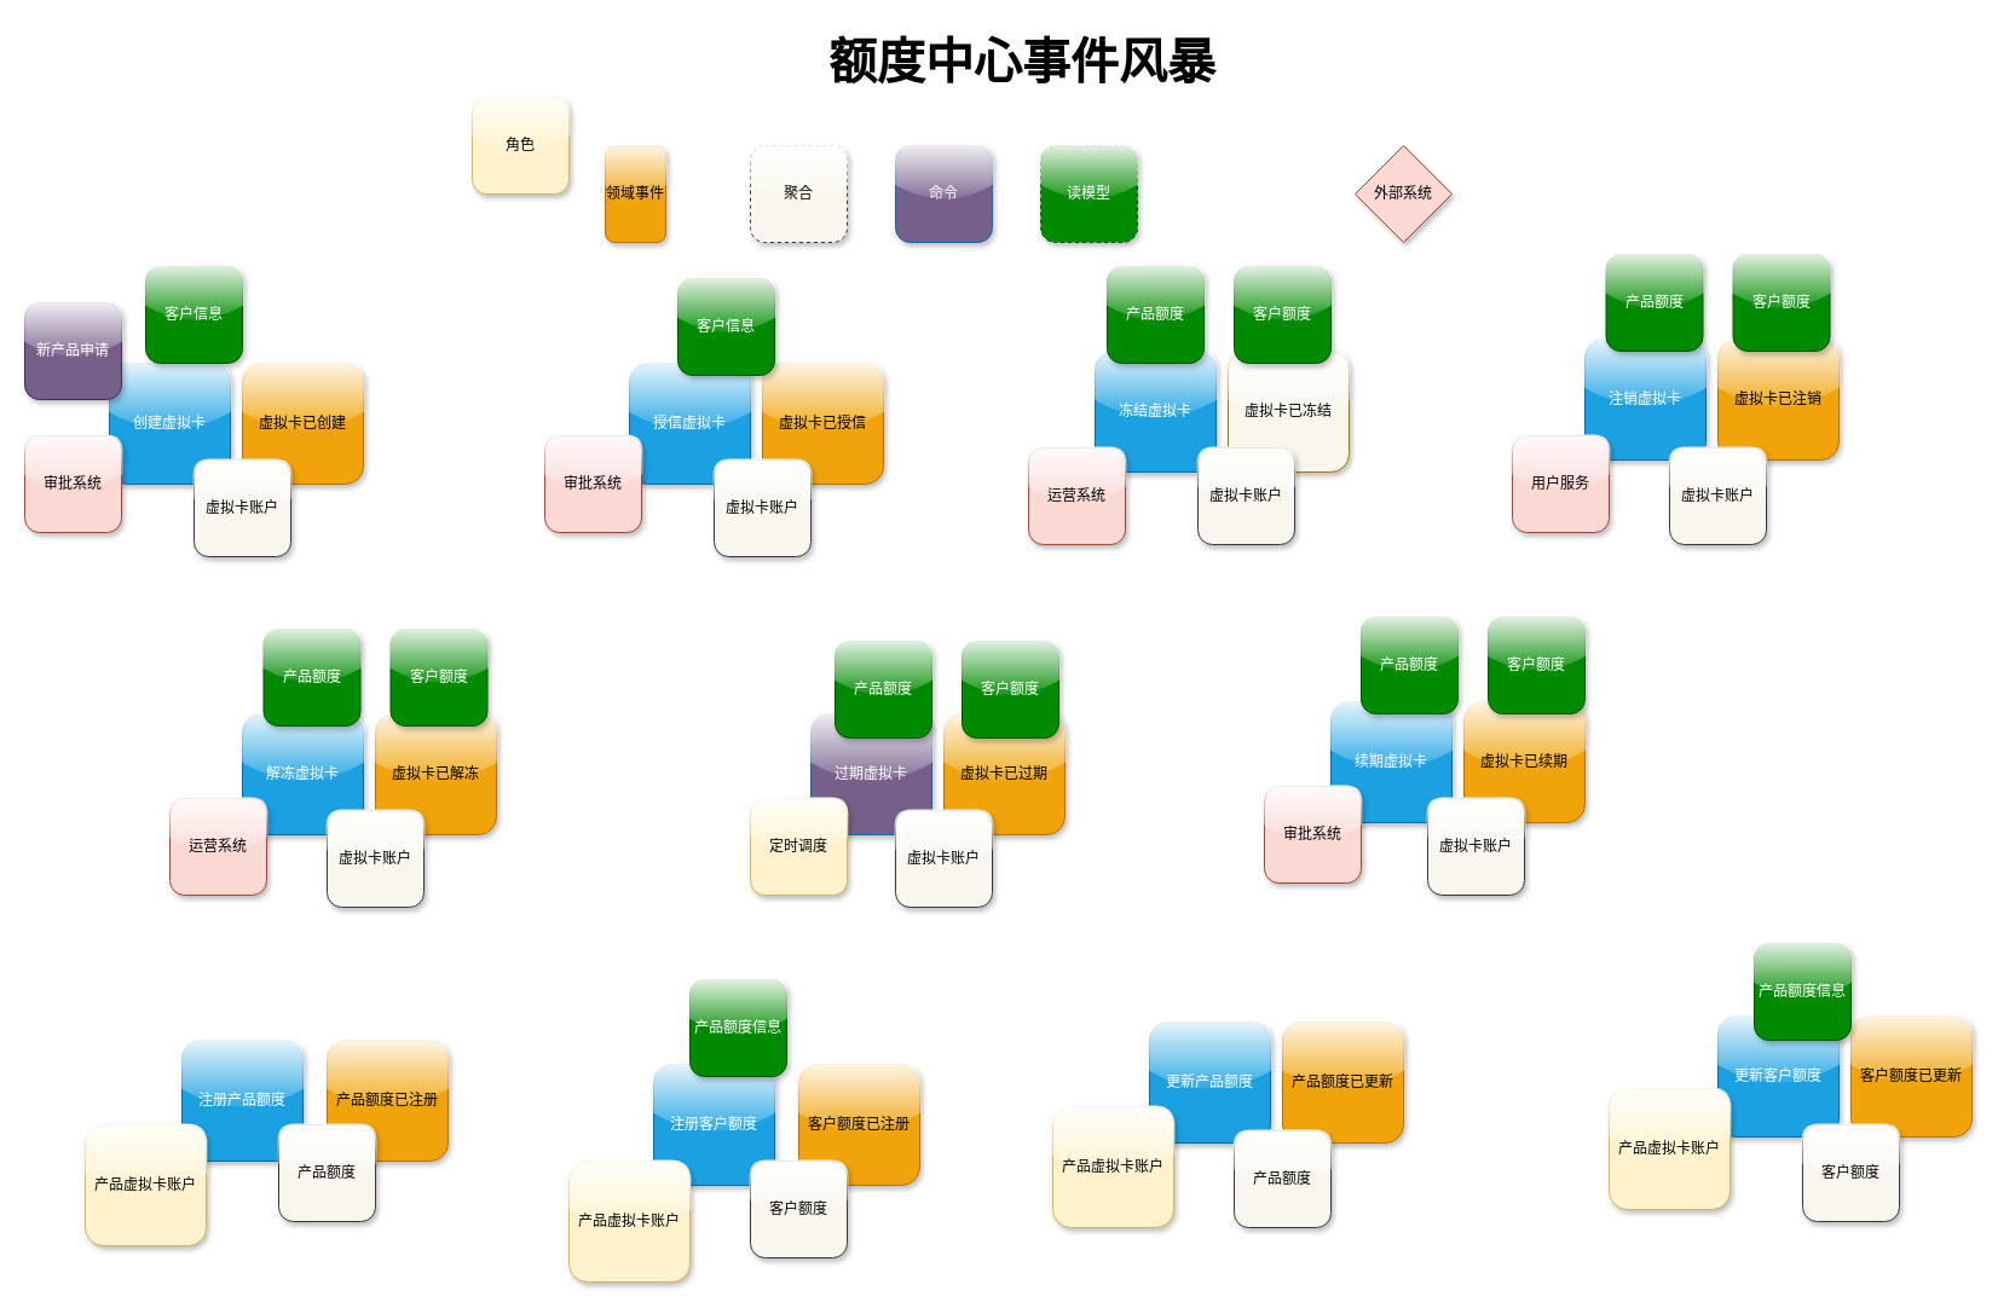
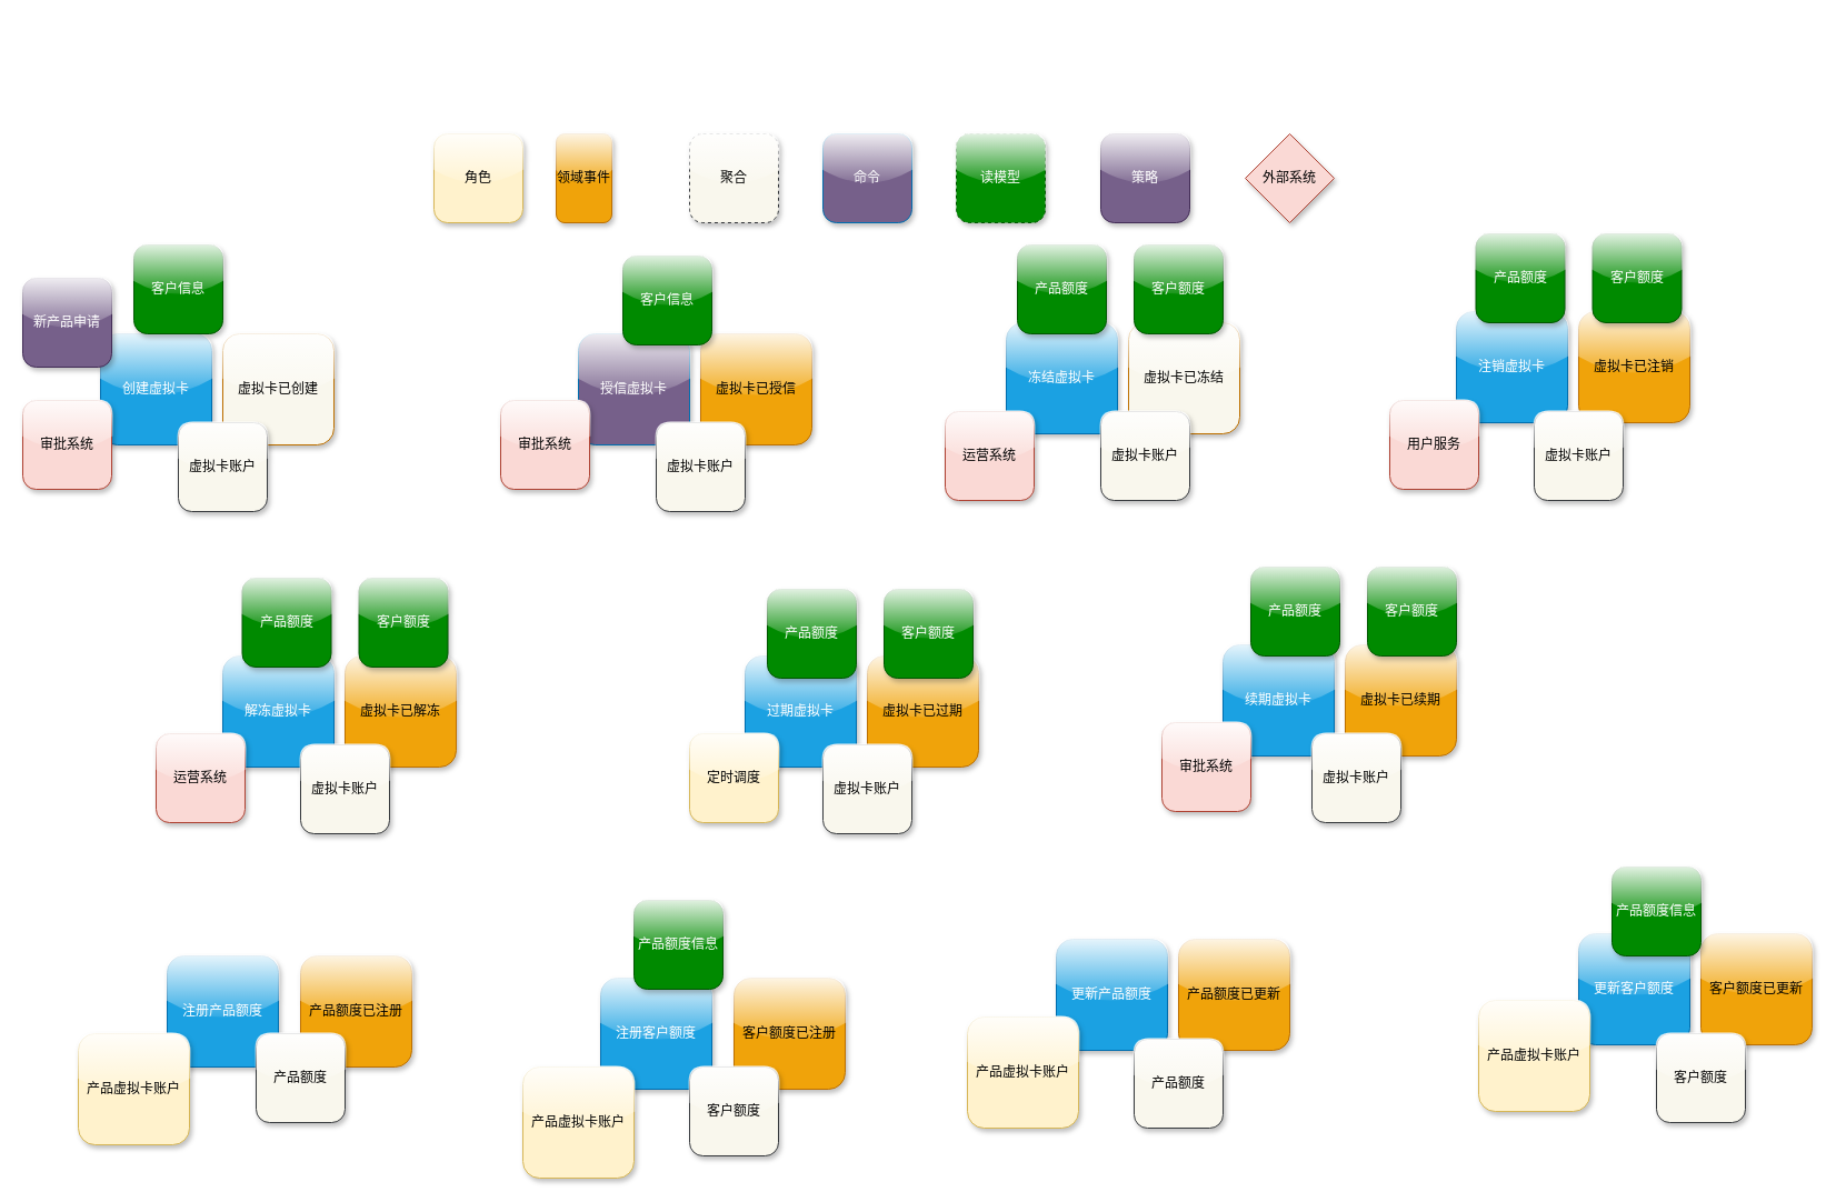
  <mxCell id="0" />
  <mxCell id="1" parent="0" />
- <mxCell id="2" value="角色" style="whiteSpace=wrap;html=1;aspect=fixed;shadow=1;fillColor=#fff2cc;strokeColor=#d6b656;glass=1;sketch=0;rounded=1;" vertex="1" parent="1"><mxGeometry x="390" y="80" width="80" height="80" as="geometry" /></mxCell>
+ <mxCell id="2" value="角色" style="whiteSpace=wrap;html=1;aspect=fixed;shadow=1;fillColor=#fff2cc;strokeColor=#d6b656;glass=1;sketch=0;rounded=1;" vertex="1" parent="1"><mxGeometry x="390" y="120" width="80" height="80" as="geometry" /></mxCell>
  <mxCell id="3" value="领域事件" style="whiteSpace=wrap;html=1;aspect=fixed;shadow=1;fillColor=#f0a30a;strokeColor=#BD7000;fontColor=#000000;glass=1;sketch=0;rounded=1;" vertex="1" parent="1"><mxGeometry x="500" y="120" width="50" height="80" as="geometry" /></mxCell>
  <mxCell id="4" value="聚合" style="whiteSpace=wrap;html=1;aspect=fixed;shadow=1;fillColor=#f9f7ed;strokeColor=#36393d;glass=1;sketch=0;rounded=1;dashed=1;" vertex="1" parent="1"><mxGeometry x="620" y="120" width="80" height="80" as="geometry" /></mxCell>
  <mxCell id="5" value="注册产品额度" style="whiteSpace=wrap;html=1;aspect=fixed;shadow=1;fillColor=#1ba1e2;strokeColor=#006EAF;fontColor=#ffffff;glass=1;sketch=0;rounded=1;" vertex="1" parent="1"><mxGeometry x="150" y="860" width="100" height="100" as="geometry" /></mxCell>
  <mxCell id="6" value="读模型" style="whiteSpace=wrap;html=1;aspect=fixed;shadow=1;fillColor=#008a00;strokeColor=#005700;fontColor=#ffffff;glass=1;sketch=0;rounded=1;dashed=1;" vertex="1" parent="1"><mxGeometry x="860" y="120" width="80" height="80" as="geometry" /></mxCell>
  <mxCell id="7" value="外部系统" style="rhombus;whiteSpace=wrap;html=1;aspect=fixed;shadow=1;fillColor=#fad9d5;strokeColor=#ae4132;glass=1;sketch=0;" vertex="1" parent="1"><mxGeometry x="1120" y="120" width="80" height="80" as="geometry" /></mxCell>
  <mxCell id="8" value="客户额度已注册" style="whiteSpace=wrap;html=1;aspect=fixed;shadow=1;fillColor=#f0a30a;strokeColor=#BD7000;fontColor=#000000;glass=1;sketch=0;rounded=1;" vertex="1" parent="1"><mxGeometry x="660" y="880" width="100" height="100" as="geometry" /></mxCell>
  <mxCell id="9" value="注册客户额度" style="whiteSpace=wrap;html=1;aspect=fixed;shadow=1;fillColor=#1ba1e2;strokeColor=#006EAF;fontColor=#ffffff;glass=1;sketch=0;rounded=1;" vertex="1" parent="1"><mxGeometry x="540" y="880" width="100" height="100" as="geometry" /></mxCell>
  <mxCell id="10" value="产品额度已注册" style="whiteSpace=wrap;html=1;aspect=fixed;shadow=1;fillColor=#f0a30a;strokeColor=#BD7000;fontColor=#000000;glass=1;sketch=0;rounded=1;" vertex="1" parent="1"><mxGeometry x="270" y="860" width="100" height="100" as="geometry" /></mxCell>
  <mxCell id="11" value="产品额度已更新" style="whiteSpace=wrap;html=1;aspect=fixed;shadow=1;fillColor=#f0a30a;strokeColor=#BD7000;fontColor=#000000;glass=1;sketch=0;rounded=1;" vertex="1" parent="1"><mxGeometry x="1060" y="845" width="100" height="100" as="geometry" /></mxCell>
  <mxCell id="12" value="更新产品额度" style="whiteSpace=wrap;html=1;aspect=fixed;shadow=1;fillColor=#1ba1e2;strokeColor=#006EAF;fontColor=#ffffff;glass=1;sketch=0;rounded=1;" vertex="1" parent="1"><mxGeometry x="950" y="845" width="100" height="100" as="geometry" /></mxCell>
  <mxCell id="13" value="客户额度已更新" style="whiteSpace=wrap;html=1;aspect=fixed;shadow=1;fillColor=#f0a30a;strokeColor=#BD7000;fontColor=#000000;glass=1;sketch=0;rounded=1;" vertex="1" parent="1"><mxGeometry x="1530" y="840" width="100" height="100" as="geometry" /></mxCell>
  <mxCell id="14" value="更新客户额度" style="whiteSpace=wrap;html=1;aspect=fixed;shadow=1;fillColor=#1ba1e2;strokeColor=#006EAF;fontColor=#ffffff;glass=1;sketch=0;rounded=1;" vertex="1" parent="1"><mxGeometry x="1420" y="840" width="100" height="100" as="geometry" /></mxCell>
  <mxCell id="15" value="产品虚拟卡账户" style="whiteSpace=wrap;html=1;aspect=fixed;shadow=1;fillColor=#fff2cc;strokeColor=#d6b656;glass=1;sketch=0;rounded=1;" vertex="1" parent="1"><mxGeometry x="70" y="930" width="100" height="100" as="geometry" /></mxCell>
  <mxCell id="16" value="产品额度" style="whiteSpace=wrap;html=1;aspect=fixed;shadow=1;fillColor=#f9f7ed;strokeColor=#36393d;glass=1;sketch=0;rounded=1;" vertex="1" parent="1"><mxGeometry x="230" y="930" width="80" height="80" as="geometry" /></mxCell>
  <mxCell id="17" value="命令" style="whiteSpace=wrap;html=1;aspect=fixed;shadow=1;fillColor=#76608a;strokeColor=#006EAF;fontColor=#ffffff;glass=1;sketch=0;rounded=1;" vertex="1" parent="1"><mxGeometry x="740" y="120" width="80" height="80" as="geometry" /></mxCell>
  <mxCell id="18" value="客户额度" style="whiteSpace=wrap;html=1;aspect=fixed;shadow=1;fillColor=#f9f7ed;strokeColor=#36393d;glass=1;sketch=0;rounded=1;" vertex="1" parent="1"><mxGeometry x="620" y="960" width="80" height="80" as="geometry" /></mxCell>
- <mxCell id="19" value="&lt;h1&gt;&lt;font style=&quot;font-size: 40px&quot;&gt;额度中心事件风暴&lt;/font&gt;&lt;/h1&gt;" style="text;html=1;strokeColor=none;fillColor=none;align=center;verticalAlign=middle;whiteSpace=wrap;rounded=1;shadow=1;glass=1;sketch=0;" vertex="1" parent="1"><mxGeometry x="650" y="20" width="390" height="60" as="geometry" /></mxCell>
  <mxCell id="20" value="产品虚拟卡账户" style="whiteSpace=wrap;html=1;aspect=fixed;shadow=1;fillColor=#fff2cc;strokeColor=#d6b656;glass=1;sketch=0;rounded=1;" vertex="1" parent="1"><mxGeometry x="870" y="915" width="100" height="100" as="geometry" /></mxCell>
  <mxCell id="21" value="产品虚拟卡账户" style="whiteSpace=wrap;html=1;aspect=fixed;shadow=1;fillColor=#fff2cc;strokeColor=#d6b656;glass=1;sketch=0;rounded=1;" vertex="1" parent="1"><mxGeometry x="470" y="960" width="100" height="100" as="geometry" /></mxCell>
  <mxCell id="22" value="产品额度信息" style="whiteSpace=wrap;html=1;aspect=fixed;shadow=1;fillColor=#008a00;strokeColor=#005700;fontColor=#ffffff;glass=1;sketch=0;rounded=1;" vertex="1" parent="1"><mxGeometry x="570" y="810" width="80" height="80" as="geometry" /></mxCell>
  <mxCell id="23" value="产品虚拟卡账户" style="whiteSpace=wrap;html=1;aspect=fixed;shadow=1;fillColor=#fff2cc;strokeColor=#d6b656;glass=1;sketch=0;rounded=1;" vertex="1" parent="1"><mxGeometry x="1330" y="900" width="100" height="100" as="geometry" /></mxCell>
  <mxCell id="24" value="产品额度" style="whiteSpace=wrap;html=1;aspect=fixed;shadow=1;fillColor=#f9f7ed;strokeColor=#36393d;glass=1;sketch=0;rounded=1;" vertex="1" parent="1"><mxGeometry x="1020" y="935" width="80" height="80" as="geometry" /></mxCell>
  <mxCell id="25" value="客户额度" style="whiteSpace=wrap;html=1;aspect=fixed;shadow=1;fillColor=#f9f7ed;strokeColor=#36393d;glass=1;sketch=0;rounded=1;" vertex="1" parent="1"><mxGeometry x="1490" y="930" width="80" height="80" as="geometry" /></mxCell>
- <mxCell id="26" value="虚拟卡已创建" style="whiteSpace=wrap;html=1;aspect=fixed;shadow=1;fillColor=#f0a30a;strokeColor=#BD7000;fontColor=#000000;glass=1;sketch=0;rounded=1;" vertex="1" parent="1"><mxGeometry x="200" y="300" width="100" height="100" as="geometry" /></mxCell>
+ <mxCell id="26" value="虚拟卡已创建" style="whiteSpace=wrap;html=1;aspect=fixed;shadow=1;fillColor=#f9f7ed;strokeColor=#BD7000;fontColor=#000000;glass=1;sketch=0;rounded=1;" vertex="1" parent="1"><mxGeometry x="200" y="300" width="100" height="100" as="geometry" /></mxCell>
  <mxCell id="27" value="虚拟卡已冻结" style="whiteSpace=wrap;html=1;aspect=fixed;shadow=1;fillColor=#f9f7ed;strokeColor=#BD7000;fontColor=#000000;glass=1;sketch=0;rounded=1;" vertex="1" parent="1"><mxGeometry x="1015" y="290" width="100" height="100" as="geometry" /></mxCell>
  <mxCell id="28" value="虚拟卡已解冻" style="whiteSpace=wrap;html=1;aspect=fixed;shadow=1;fillColor=#f0a30a;strokeColor=#BD7000;fontColor=#000000;glass=1;sketch=0;rounded=1;" vertex="1" parent="1"><mxGeometry x="310" y="590" width="100" height="100" as="geometry" /></mxCell>
  <mxCell id="29" value="虚拟卡已注销" style="whiteSpace=wrap;html=1;aspect=fixed;shadow=1;fillColor=#f0a30a;strokeColor=#BD7000;fontColor=#000000;glass=1;sketch=0;rounded=1;" vertex="1" parent="1"><mxGeometry x="1420" y="280" width="100" height="100" as="geometry" /></mxCell>
  <mxCell id="30" value="虚拟卡已过期" style="whiteSpace=wrap;html=1;aspect=fixed;shadow=1;fillColor=#f0a30a;strokeColor=#BD7000;fontColor=#000000;glass=1;sketch=0;rounded=1;" vertex="1" parent="1"><mxGeometry x="780" y="590" width="100" height="100" as="geometry" /></mxCell>
  <mxCell id="31" value="虚拟卡已续期" style="whiteSpace=wrap;html=1;aspect=fixed;shadow=1;fillColor=#f0a30a;strokeColor=#BD7000;fontColor=#000000;glass=1;sketch=0;rounded=1;" vertex="1" parent="1"><mxGeometry x="1210" y="580" width="100" height="100" as="geometry" /></mxCell>
  <mxCell id="32" value="冻结虚拟卡" style="whiteSpace=wrap;html=1;aspect=fixed;shadow=1;fillColor=#1ba1e2;strokeColor=#006EAF;fontColor=#ffffff;glass=1;sketch=0;rounded=1;" vertex="1" parent="1"><mxGeometry x="905" y="290" width="100" height="100" as="geometry" /></mxCell>
  <mxCell id="33" value="解冻虚拟卡" style="whiteSpace=wrap;html=1;aspect=fixed;shadow=1;fillColor=#1ba1e2;strokeColor=#006EAF;fontColor=#ffffff;glass=1;sketch=0;rounded=1;" vertex="1" parent="1"><mxGeometry x="200" y="590" width="100" height="100" as="geometry" /></mxCell>
  <mxCell id="34" value="注销虚拟卡" style="whiteSpace=wrap;html=1;aspect=fixed;shadow=1;fillColor=#1ba1e2;strokeColor=#006EAF;fontColor=#ffffff;glass=1;sketch=0;rounded=1;" vertex="1" parent="1"><mxGeometry x="1310" y="280" width="100" height="100" as="geometry" /></mxCell>
- <mxCell id="35" value="过期虚拟卡" style="whiteSpace=wrap;html=1;aspect=fixed;shadow=1;fillColor=#76608a;strokeColor=#006EAF;fontColor=#ffffff;glass=1;sketch=0;rounded=1;" vertex="1" parent="1"><mxGeometry x="670" y="590" width="100" height="100" as="geometry" /></mxCell>
+ <mxCell id="35" value="过期虚拟卡" style="whiteSpace=wrap;html=1;aspect=fixed;shadow=1;fillColor=#1ba1e2;strokeColor=#006EAF;fontColor=#ffffff;glass=1;sketch=0;rounded=1;" vertex="1" parent="1"><mxGeometry x="670" y="590" width="100" height="100" as="geometry" /></mxCell>
  <mxCell id="36" value="续期虚拟卡" style="whiteSpace=wrap;html=1;aspect=fixed;shadow=1;fillColor=#1ba1e2;strokeColor=#006EAF;fontColor=#ffffff;glass=1;sketch=0;rounded=1;" vertex="1" parent="1"><mxGeometry x="1100" y="580" width="100" height="100" as="geometry" /></mxCell>
  <mxCell id="37" value="创建虚拟卡" style="whiteSpace=wrap;html=1;aspect=fixed;shadow=1;fillColor=#1ba1e2;strokeColor=#006EAF;fontColor=#ffffff;glass=1;sketch=0;rounded=1;" vertex="1" parent="1"><mxGeometry x="90" y="300" width="100" height="100" as="geometry" /></mxCell>
  <mxCell id="38" value="虚拟卡已授信" style="whiteSpace=wrap;html=1;aspect=fixed;shadow=1;fillColor=#f0a30a;strokeColor=#BD7000;fontColor=#000000;glass=1;sketch=0;rounded=1;" vertex="1" parent="1"><mxGeometry x="630" y="300" width="100" height="100" as="geometry" /></mxCell>
- <mxCell id="39" value="授信虚拟卡" style="whiteSpace=wrap;html=1;aspect=fixed;shadow=1;fillColor=#1ba1e2;strokeColor=#006EAF;fontColor=#ffffff;glass=1;sketch=0;rounded=1;" vertex="1" parent="1"><mxGeometry x="520" y="300" width="100" height="100" as="geometry" /></mxCell>
+ <mxCell id="39" value="授信虚拟卡" style="whiteSpace=wrap;html=1;aspect=fixed;shadow=1;fillColor=#76608a;strokeColor=#006EAF;fontColor=#ffffff;glass=1;sketch=0;rounded=1;" vertex="1" parent="1"><mxGeometry x="520" y="300" width="100" height="100" as="geometry" /></mxCell>
+ <mxCell id="40" value="策略" style="whiteSpace=wrap;html=1;aspect=fixed;shadow=1;fillColor=#76608a;strokeColor=#432D57;fontColor=#ffffff;glass=1;sketch=0;rounded=1;" vertex="1" parent="1"><mxGeometry x="990" y="120" width="80" height="80" as="geometry" /></mxCell>
  <mxCell id="41" value="审批系统" style="whiteSpace=wrap;html=1;aspect=fixed;shadow=1;fillColor=#fad9d5;strokeColor=#ae4132;glass=1;sketch=0;rounded=1;" vertex="1" parent="1"><mxGeometry x="20" y="360" width="80" height="80" as="geometry" /></mxCell>
  <mxCell id="42" value="审批系统" style="whiteSpace=wrap;html=1;aspect=fixed;shadow=1;fillColor=#fad9d5;strokeColor=#ae4132;glass=1;sketch=0;rounded=1;" vertex="1" parent="1"><mxGeometry x="450" y="360" width="80" height="80" as="geometry" /></mxCell>
  <mxCell id="43" value="用户服务" style="whiteSpace=wrap;html=1;aspect=fixed;shadow=1;fillColor=#fad9d5;strokeColor=#ae4132;glass=1;sketch=0;rounded=1;" vertex="1" parent="1"><mxGeometry x="1250" y="360" width="80" height="80" as="geometry" /></mxCell>
  <mxCell id="44" value="客户信息" style="whiteSpace=wrap;html=1;aspect=fixed;shadow=1;fillColor=#008a00;strokeColor=#005700;fontColor=#ffffff;glass=1;sketch=0;rounded=1;" vertex="1" parent="1"><mxGeometry x="120" y="220" width="80" height="80" as="geometry" /></mxCell>
  <mxCell id="45" value="客户信息" style="whiteSpace=wrap;html=1;aspect=fixed;shadow=1;fillColor=#008a00;strokeColor=#005700;fontColor=#ffffff;glass=1;sketch=0;rounded=1;" vertex="1" parent="1"><mxGeometry x="560" y="230" width="80" height="80" as="geometry" /></mxCell>
  <mxCell id="46" value="产品额度" style="whiteSpace=wrap;html=1;aspect=fixed;shadow=1;fillColor=#008a00;strokeColor=#005700;fontColor=#ffffff;glass=1;sketch=0;rounded=1;" vertex="1" parent="1"><mxGeometry x="915" y="220" width="80" height="80" as="geometry" /></mxCell>
  <mxCell id="47" value="客户额度" style="whiteSpace=wrap;html=1;aspect=fixed;shadow=1;fillColor=#008a00;strokeColor=#005700;fontColor=#ffffff;glass=1;sketch=0;rounded=1;" vertex="1" parent="1"><mxGeometry x="1020" y="220" width="80" height="80" as="geometry" /></mxCell>
  <mxCell id="48" value="产品额度" style="whiteSpace=wrap;html=1;aspect=fixed;shadow=1;fillColor=#008a00;strokeColor=#005700;fontColor=#ffffff;glass=1;sketch=0;rounded=1;" vertex="1" parent="1"><mxGeometry x="1327.5" y="210" width="80" height="80" as="geometry" /></mxCell>
  <mxCell id="49" value="客户额度" style="whiteSpace=wrap;html=1;aspect=fixed;shadow=1;fillColor=#008a00;strokeColor=#005700;fontColor=#ffffff;glass=1;sketch=0;rounded=1;" vertex="1" parent="1"><mxGeometry x="1432.5" y="210" width="80" height="80" as="geometry" /></mxCell>
  <mxCell id="50" value="定时调度" style="whiteSpace=wrap;html=1;aspect=fixed;shadow=1;fillColor=#fff2cc;strokeColor=#d6b656;glass=1;sketch=0;rounded=1;" vertex="1" parent="1"><mxGeometry x="620" y="660" width="80" height="80" as="geometry" /></mxCell>
  <mxCell id="51" value="产品额度" style="whiteSpace=wrap;html=1;aspect=fixed;shadow=1;fillColor=#008a00;strokeColor=#005700;fontColor=#ffffff;glass=1;sketch=0;rounded=1;" vertex="1" parent="1"><mxGeometry x="1125" y="510" width="80" height="80" as="geometry" /></mxCell>
  <mxCell id="52" value="客户额度" style="whiteSpace=wrap;html=1;aspect=fixed;shadow=1;fillColor=#008a00;strokeColor=#005700;fontColor=#ffffff;glass=1;sketch=0;rounded=1;" vertex="1" parent="1"><mxGeometry x="1230" y="510" width="80" height="80" as="geometry" /></mxCell>
  <mxCell id="53" value="产品额度" style="whiteSpace=wrap;html=1;aspect=fixed;shadow=1;fillColor=#008a00;strokeColor=#005700;fontColor=#ffffff;glass=1;sketch=0;rounded=1;" vertex="1" parent="1"><mxGeometry x="690" y="530" width="80" height="80" as="geometry" /></mxCell>
  <mxCell id="54" value="客户额度" style="whiteSpace=wrap;html=1;aspect=fixed;shadow=1;fillColor=#008a00;strokeColor=#005700;fontColor=#ffffff;glass=1;sketch=0;rounded=1;" vertex="1" parent="1"><mxGeometry x="795" y="530" width="80" height="80" as="geometry" /></mxCell>
  <mxCell id="55" value="产品额度" style="whiteSpace=wrap;html=1;aspect=fixed;shadow=1;fillColor=#008a00;strokeColor=#005700;fontColor=#ffffff;glass=1;sketch=0;rounded=1;" vertex="1" parent="1"><mxGeometry x="217.5" y="520" width="80" height="80" as="geometry" /></mxCell>
  <mxCell id="56" value="客户额度" style="whiteSpace=wrap;html=1;aspect=fixed;shadow=1;fillColor=#008a00;strokeColor=#005700;fontColor=#ffffff;glass=1;sketch=0;rounded=1;" vertex="1" parent="1"><mxGeometry x="322.5" y="520" width="80" height="80" as="geometry" /></mxCell>
  <mxCell id="57" value="运营系统" style="whiteSpace=wrap;html=1;aspect=fixed;shadow=1;fillColor=#fad9d5;strokeColor=#ae4132;glass=1;sketch=0;rounded=1;" vertex="1" parent="1"><mxGeometry x="850" y="370" width="80" height="80" as="geometry" /></mxCell>
  <mxCell id="58" value="运营系统" style="whiteSpace=wrap;html=1;aspect=fixed;shadow=1;fillColor=#fad9d5;strokeColor=#ae4132;glass=1;sketch=0;rounded=1;" vertex="1" parent="1"><mxGeometry x="140" y="660" width="80" height="80" as="geometry" /></mxCell>
  <mxCell id="59" value="审批系统" style="whiteSpace=wrap;html=1;aspect=fixed;shadow=1;fillColor=#fad9d5;strokeColor=#ae4132;glass=1;sketch=0;rounded=1;" vertex="1" parent="1"><mxGeometry x="1045" y="650" width="80" height="80" as="geometry" /></mxCell>
  <mxCell id="60" value="虚拟卡账户" style="whiteSpace=wrap;html=1;aspect=fixed;shadow=1;fillColor=#f9f7ed;strokeColor=#36393d;glass=1;sketch=0;rounded=1;" vertex="1" parent="1"><mxGeometry x="160" y="380" width="80" height="80" as="geometry" /></mxCell>
  <mxCell id="61" value="虚拟卡账户" style="whiteSpace=wrap;html=1;aspect=fixed;shadow=1;fillColor=#f9f7ed;strokeColor=#36393d;glass=1;sketch=0;rounded=1;" vertex="1" parent="1"><mxGeometry x="270" y="670" width="80" height="80" as="geometry" /></mxCell>
  <mxCell id="62" value="虚拟卡账户" style="whiteSpace=wrap;html=1;aspect=fixed;shadow=1;fillColor=#f9f7ed;strokeColor=#36393d;glass=1;sketch=0;rounded=1;" vertex="1" parent="1"><mxGeometry x="590" y="380" width="80" height="80" as="geometry" /></mxCell>
  <mxCell id="63" value="虚拟卡账户" style="whiteSpace=wrap;html=1;aspect=fixed;shadow=1;fillColor=#f9f7ed;strokeColor=#36393d;glass=1;sketch=0;rounded=1;" vertex="1" parent="1"><mxGeometry x="990" y="370" width="80" height="80" as="geometry" /></mxCell>
  <mxCell id="64" value="虚拟卡账户" style="whiteSpace=wrap;html=1;aspect=fixed;shadow=1;fillColor=#f9f7ed;strokeColor=#36393d;glass=1;sketch=0;rounded=1;" vertex="1" parent="1"><mxGeometry x="1380" y="370" width="80" height="80" as="geometry" /></mxCell>
  <mxCell id="65" value="虚拟卡账户" style="whiteSpace=wrap;html=1;aspect=fixed;shadow=1;fillColor=#f9f7ed;strokeColor=#36393d;glass=1;sketch=0;rounded=1;" vertex="1" parent="1"><mxGeometry x="740" y="670" width="80" height="80" as="geometry" /></mxCell>
  <mxCell id="66" value="虚拟卡账户" style="whiteSpace=wrap;html=1;aspect=fixed;shadow=1;fillColor=#f9f7ed;strokeColor=#36393d;glass=1;sketch=0;rounded=1;" vertex="1" parent="1"><mxGeometry x="1180" y="660" width="80" height="80" as="geometry" /></mxCell>
  <mxCell id="67" value="产品额度信息" style="whiteSpace=wrap;html=1;aspect=fixed;shadow=1;fillColor=#008a00;strokeColor=#005700;fontColor=#ffffff;glass=1;sketch=0;rounded=1;" vertex="1" parent="1"><mxGeometry x="1450" y="780" width="80" height="80" as="geometry" /></mxCell>
  <mxCell id="68" value="新产品申请" style="whiteSpace=wrap;html=1;aspect=fixed;shadow=1;fillColor=#76608a;strokeColor=#432D57;fontColor=#ffffff;glass=1;sketch=0;rounded=1;" vertex="1" parent="1"><mxGeometry x="20" y="250" width="80" height="80" as="geometry" /></mxCell>
